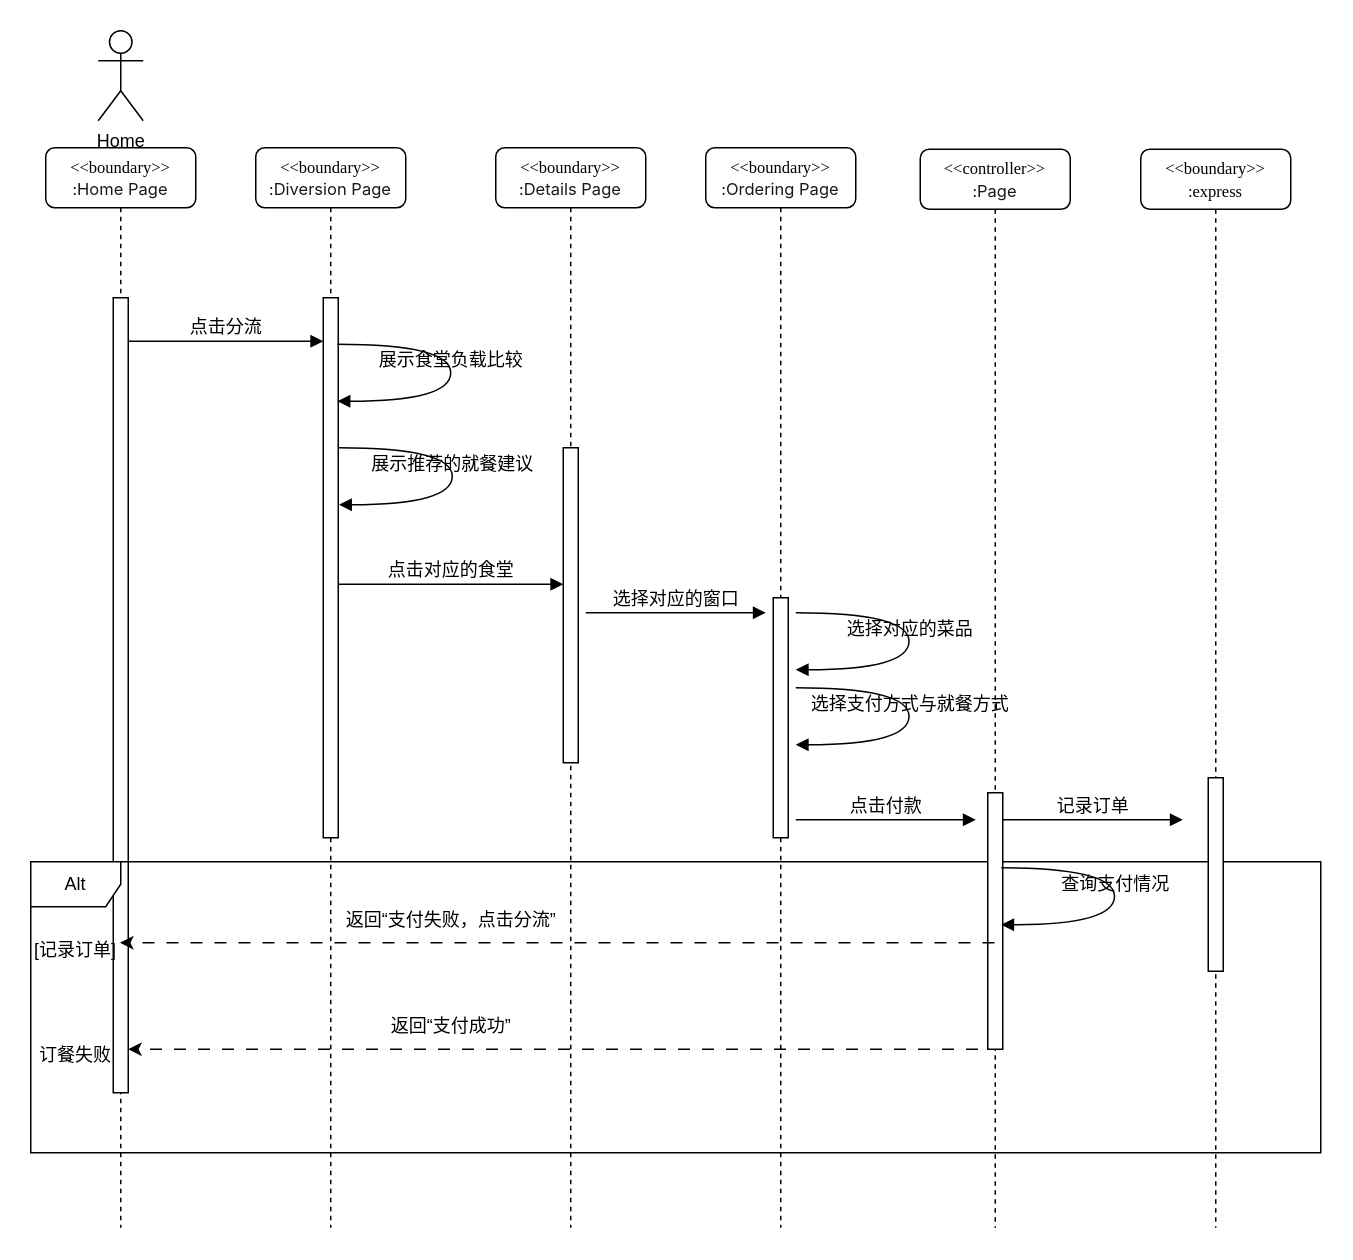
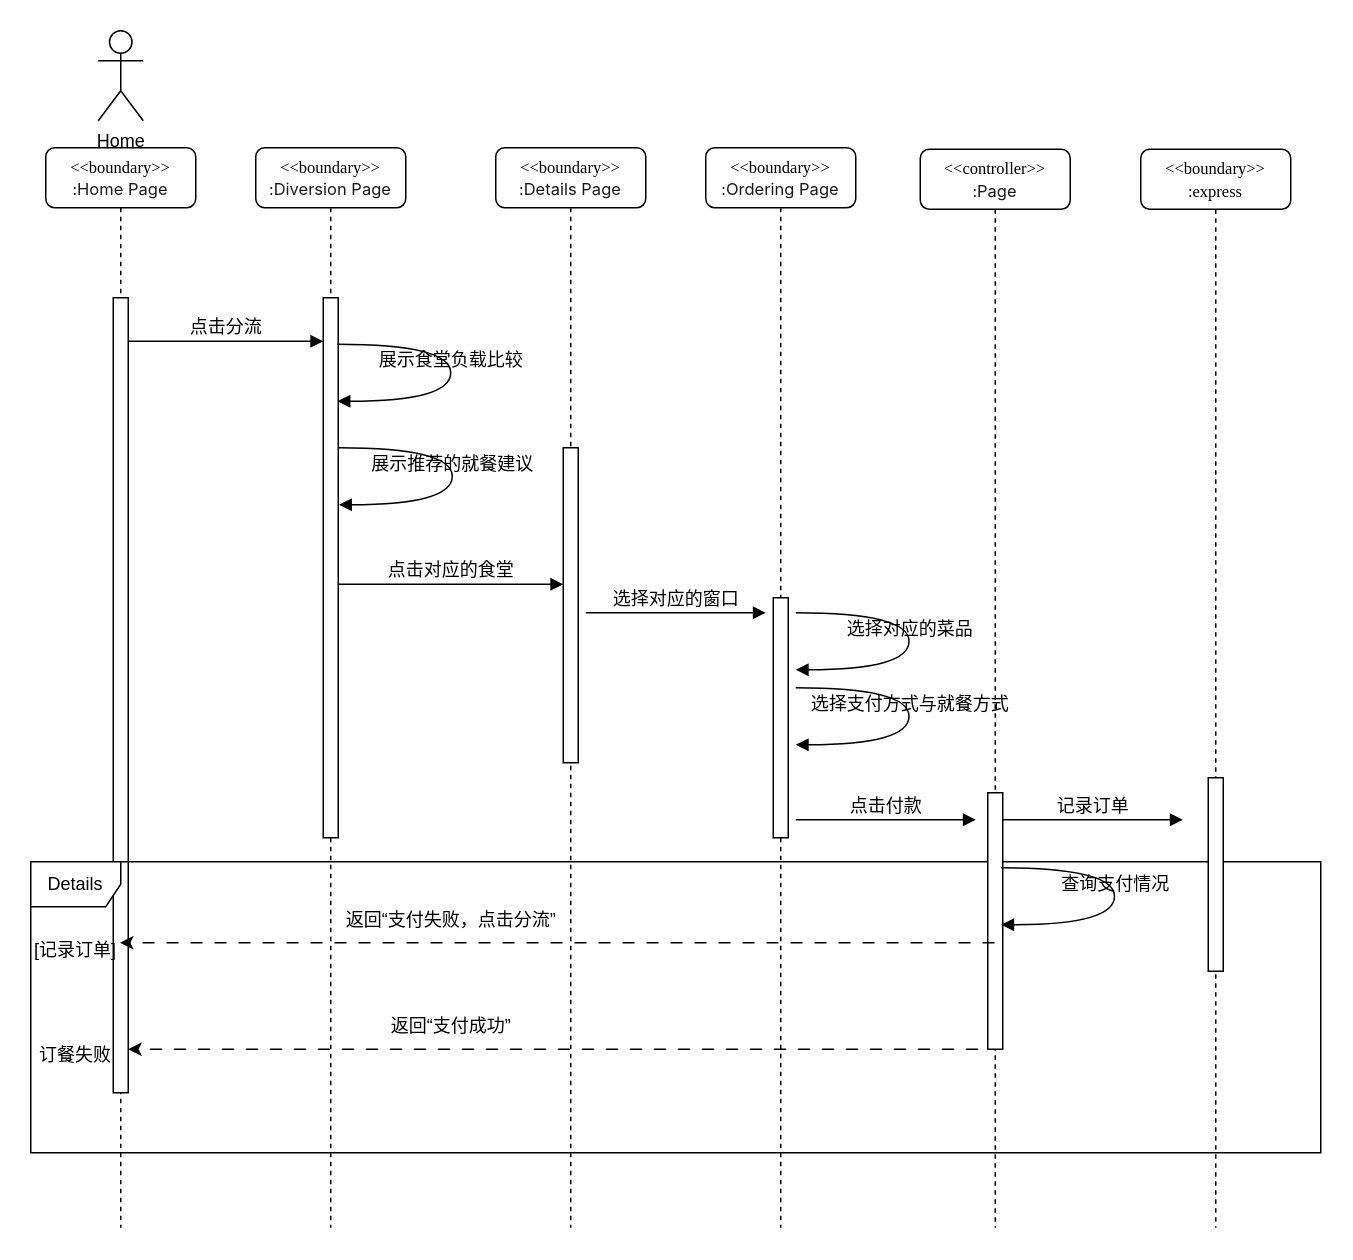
  <mxCell id="0" />
  <mxCell id="1" parent="0" />
  <mxCell id="2" value="&lt;div&gt;&lt;font style=&quot;font-size: 11px;&quot;&gt;&amp;lt;&amp;lt;boundary&amp;gt;&amp;gt;&lt;/font&gt;&lt;/div&gt;&lt;font style=&quot;font-size: 11px;&quot;&gt;:&lt;span style=&quot;color: rgba(0, 0, 0, 0.9); font-family: -apple-system, &amp;quot;system-ui&amp;quot;, &amp;quot;Segoe UI&amp;quot;, system-ui, -apple-system, &amp;quot;Segoe UI&amp;quot;, Roboto, Ubuntu, Cantarell, &amp;quot;Noto Sans&amp;quot;, sans-serif, Arial, &amp;quot;PingFang SC&amp;quot;, &amp;quot;Source Han Sans SC&amp;quot;, &amp;quot;Microsoft YaHei UI&amp;quot;, &amp;quot;Microsoft YaHei&amp;quot;, &amp;quot;Noto Sans CJK SC&amp;quot;, sans-serif; text-align: left; white-space-collapse: preserve; background-color: rgb(255, 255, 255);&quot;&gt;Diversion Page&lt;/span&gt;&lt;/font&gt;" style="shape=umlLifeline;perimeter=lifelinePerimeter;whiteSpace=wrap;html=1;container=1;collapsible=0;recursiveResize=0;outlineConnect=0;rounded=1;shadow=0;comic=0;labelBackgroundColor=none;strokeWidth=1;fontFamily=Verdana;fontSize=12;align=center;" parent="1" vertex="1"><mxGeometry x="170" y="98" width="100" height="720" as="geometry" /></mxCell>
  <mxCell id="3" value="" style="html=1;points=[];perimeter=orthogonalPerimeter;rounded=0;shadow=0;comic=0;labelBackgroundColor=none;strokeWidth=1;fontFamily=Verdana;fontSize=12;align=center;" parent="2" vertex="1"><mxGeometry x="45" y="100" width="10" height="360" as="geometry" /></mxCell>
  <mxCell id="4" value="&lt;div&gt;&lt;font style=&quot;font-size: 11px;&quot;&gt;&amp;lt;&amp;lt;boundary&amp;gt;&amp;gt;&lt;/font&gt;&lt;/div&gt;&lt;font style=&quot;font-size: 11px;&quot;&gt;:&lt;/font&gt;&lt;span style=&quot;color: rgba(0, 0, 0, 0.9); font-family: -apple-system, &amp;quot;system-ui&amp;quot;, &amp;quot;Segoe UI&amp;quot;, system-ui, -apple-system, &amp;quot;Segoe UI&amp;quot;, Roboto, Ubuntu, Cantarell, &amp;quot;Noto Sans&amp;quot;, sans-serif, Arial, &amp;quot;PingFang SC&amp;quot;, &amp;quot;Source Han Sans SC&amp;quot;, &amp;quot;Microsoft YaHei UI&amp;quot;, &amp;quot;Microsoft YaHei&amp;quot;, &amp;quot;Noto Sans CJK SC&amp;quot;, sans-serif; text-align: left; white-space-collapse: preserve; background-color: rgb(255, 255, 255);&quot;&gt;&lt;font style=&quot;font-size: 11px;&quot;&gt;Details Page&lt;/font&gt;&lt;/span&gt;" style="shape=umlLifeline;perimeter=lifelinePerimeter;whiteSpace=wrap;html=1;container=1;collapsible=0;recursiveResize=0;outlineConnect=0;rounded=1;shadow=0;comic=0;labelBackgroundColor=none;strokeWidth=1;fontFamily=Verdana;fontSize=12;align=center;" parent="1" vertex="1"><mxGeometry x="330" y="98" width="100" height="720" as="geometry" /></mxCell>
  <mxCell id="5" value="" style="html=1;points=[];perimeter=orthogonalPerimeter;rounded=0;shadow=0;comic=0;labelBackgroundColor=none;strokeWidth=1;fontFamily=Verdana;fontSize=12;align=center;" parent="4" vertex="1"><mxGeometry x="45" y="200" width="10" height="210" as="geometry" /></mxCell>
  <mxCell id="6" value="返回“支付成功”" style="text;html=1;align=center;verticalAlign=middle;resizable=0;points=[];autosize=1;strokeColor=none;fillColor=none;" vertex="1" parent="4"><mxGeometry x="-80" y="571" width="100" height="30" as="geometry" /></mxCell>
  <mxCell id="7" value="&lt;div&gt;&lt;font style=&quot;font-size: 11px;&quot;&gt;&amp;lt;&amp;lt;boundary&amp;gt;&amp;gt;&lt;/font&gt;&lt;/div&gt;&lt;font style=&quot;font-size: 11px;&quot;&gt;:&lt;span style=&quot;color: rgba(0, 0, 0, 0.9); font-family: -apple-system, &amp;quot;system-ui&amp;quot;, &amp;quot;Segoe UI&amp;quot;, system-ui, -apple-system, &amp;quot;Segoe UI&amp;quot;, Roboto, Ubuntu, Cantarell, &amp;quot;Noto Sans&amp;quot;, sans-serif, Arial, &amp;quot;PingFang SC&amp;quot;, &amp;quot;Source Han Sans SC&amp;quot;, &amp;quot;Microsoft YaHei UI&amp;quot;, &amp;quot;Microsoft YaHei&amp;quot;, &amp;quot;Noto Sans CJK SC&amp;quot;, sans-serif; text-align: left; white-space-collapse: preserve; background-color: rgb(255, 255, 255);&quot;&gt;Ordering Page&lt;/span&gt;&lt;/font&gt;" style="shape=umlLifeline;perimeter=lifelinePerimeter;whiteSpace=wrap;html=1;container=1;collapsible=0;recursiveResize=0;outlineConnect=0;rounded=1;shadow=0;comic=0;labelBackgroundColor=none;strokeWidth=1;fontFamily=Verdana;fontSize=12;align=center;" parent="1" vertex="1"><mxGeometry x="470" y="98" width="100" height="720" as="geometry" /></mxCell>
  <mxCell id="8" value="" style="html=1;points=[];perimeter=orthogonalPerimeter;rounded=0;shadow=0;comic=0;labelBackgroundColor=none;strokeWidth=1;fontFamily=Verdana;fontSize=12;align=center;" vertex="1" parent="7"><mxGeometry x="45" y="300" width="10" height="160" as="geometry" /></mxCell>
  <mxCell id="9" value="" style="endArrow=classic;html=1;rounded=0;dashed=1;dashPattern=8 8;" edge="1" parent="7"><mxGeometry width="50" height="50" relative="1" as="geometry"><mxPoint x="197.5" y="601" as="sourcePoint" /><mxPoint x="-385" y="601" as="targetPoint" /></mxGeometry></mxCell>
  <mxCell id="10" value="&lt;div&gt;&lt;font style=&quot;font-size: 11px;&quot;&gt;&amp;lt;&amp;lt;boundary&amp;gt;&amp;gt;&lt;/font&gt;&lt;/div&gt;&lt;font style=&quot;font-size: 11px;&quot;&gt;:&lt;span style=&quot;color: rgba(0, 0, 0, 0.9); font-family: -apple-system, &amp;quot;system-ui&amp;quot;, &amp;quot;Segoe UI&amp;quot;, system-ui, -apple-system, &amp;quot;Segoe UI&amp;quot;, Roboto, Ubuntu, Cantarell, &amp;quot;Noto Sans&amp;quot;, sans-serif, Arial, &amp;quot;PingFang SC&amp;quot;, &amp;quot;Source Han Sans SC&amp;quot;, &amp;quot;Microsoft YaHei UI&amp;quot;, &amp;quot;Microsoft YaHei&amp;quot;, &amp;quot;Noto Sans CJK SC&amp;quot;, sans-serif; text-align: left; white-space-collapse: preserve; background-color: rgb(255, 255, 255);&quot;&gt;Home Page&lt;/span&gt;&lt;/font&gt;" style="shape=umlLifeline;perimeter=lifelinePerimeter;whiteSpace=wrap;html=1;container=1;collapsible=0;recursiveResize=0;outlineConnect=0;rounded=1;shadow=0;comic=0;labelBackgroundColor=none;strokeWidth=1;fontFamily=Verdana;fontSize=12;align=center;" parent="1" vertex="1"><mxGeometry x="30" y="98" width="100" height="720" as="geometry" /></mxCell>
  <mxCell id="11" value="" style="html=1;points=[];perimeter=orthogonalPerimeter;rounded=0;shadow=0;comic=0;labelBackgroundColor=none;strokeWidth=1;fontFamily=Verdana;fontSize=12;align=center;" parent="10" vertex="1"><mxGeometry x="45" y="100" width="10" height="530" as="geometry" /></mxCell>
  <mxCell id="12" value="点击分流" style="html=1;verticalAlign=bottom;endArrow=block;entryX=0;entryY=0;labelBackgroundColor=none;fontFamily=Verdana;fontSize=12;edgeStyle=elbowEdgeStyle;elbow=vertical;" parent="1" edge="1"><mxGeometry relative="1" as="geometry"><mxPoint x="85" y="227" as="sourcePoint" /><mxPoint x="215" y="227" as="targetPoint" /><mxPoint as="offset" /></mxGeometry></mxCell>
  <mxCell id="13" value="点击对应的食堂" style="html=1;verticalAlign=bottom;endArrow=block;entryX=0;entryY=0;labelBackgroundColor=none;fontFamily=Verdana;fontSize=12;edgeStyle=elbowEdgeStyle;elbow=vertical;" parent="1" edge="1"><mxGeometry relative="1" as="geometry"><mxPoint x="225" y="389" as="sourcePoint" /><mxPoint x="375" y="389" as="targetPoint" /></mxGeometry></mxCell>
  <mxCell id="14" value="展示食堂负载比较" style="html=1;verticalAlign=bottom;endArrow=block;labelBackgroundColor=none;fontFamily=Verdana;fontSize=12;elbow=vertical;edgeStyle=orthogonalEdgeStyle;curved=1;" parent="1" edge="1"><mxGeometry relative="1" as="geometry"><mxPoint x="224.5" y="229" as="sourcePoint" /><mxPoint x="224.5" y="267" as="targetPoint" /><Array as="points"><mxPoint x="300" y="229" /><mxPoint x="300" y="267" /></Array></mxGeometry></mxCell>
  <mxCell id="15" value="展示推荐的就餐建议" style="html=1;verticalAlign=bottom;endArrow=block;labelBackgroundColor=none;fontFamily=Verdana;fontSize=12;elbow=vertical;edgeStyle=orthogonalEdgeStyle;curved=1;" parent="1" edge="1"><mxGeometry relative="1" as="geometry"><mxPoint x="225.5" y="298" as="sourcePoint" /><mxPoint x="225.5" y="336" as="targetPoint" /><Array as="points"><mxPoint x="301" y="298" /><mxPoint x="301" y="336" /></Array></mxGeometry></mxCell>
  <mxCell id="16" value="Home" style="shape=umlActor;verticalLabelPosition=bottom;verticalAlign=top;html=1;outlineConnect=0;" parent="1" vertex="1"><mxGeometry x="65" y="20" width="30" height="60" as="geometry" /></mxCell>
- <mxCell id="17" value="Alt" style="shape=umlFrame;whiteSpace=wrap;html=1;pointerEvents=0;" parent="1" vertex="1"><mxGeometry x="20" y="574" width="860" height="194" as="geometry" /></mxCell>
+ <mxCell id="17" value="Details" style="shape=umlFrame;whiteSpace=wrap;html=1;pointerEvents=0;" parent="1" vertex="1"><mxGeometry x="20" y="574" width="860" height="194" as="geometry" /></mxCell>
  <mxCell id="18" value="[记录订单]" style="text;html=1;align=center;verticalAlign=middle;whiteSpace=wrap;rounded=0;" parent="1" vertex="1"><mxGeometry x="20" y="618" width="60" height="30" as="geometry" /></mxCell>
  <mxCell id="19" value="订餐失败" style="text;html=1;align=center;verticalAlign=middle;whiteSpace=wrap;rounded=0;" parent="1" vertex="1"><mxGeometry x="20" y="688" width="60" height="30" as="geometry" /></mxCell>
  <mxCell id="20" value="&lt;div&gt;&lt;font style=&quot;font-size: 11px;&quot;&gt;&amp;lt;&amp;lt;controller&amp;gt;&amp;gt;&lt;/font&gt;&lt;/div&gt;&lt;font style=&quot;font-size: 11px;&quot;&gt;:&lt;span style=&quot;color: rgba(0, 0, 0, 0.9); font-family: -apple-system, &amp;quot;system-ui&amp;quot;, &amp;quot;Segoe UI&amp;quot;, system-ui, -apple-system, &amp;quot;Segoe UI&amp;quot;, Roboto, Ubuntu, Cantarell, &amp;quot;Noto Sans&amp;quot;, sans-serif, Arial, &amp;quot;PingFang SC&amp;quot;, &amp;quot;Source Han Sans SC&amp;quot;, &amp;quot;Microsoft YaHei UI&amp;quot;, &amp;quot;Microsoft YaHei&amp;quot;, &amp;quot;Noto Sans CJK SC&amp;quot;, sans-serif; text-align: left; white-space-collapse: preserve; background-color: rgb(255, 255, 255);&quot;&gt;Page&lt;/span&gt;&lt;/font&gt;" style="shape=umlLifeline;perimeter=lifelinePerimeter;whiteSpace=wrap;html=1;container=1;collapsible=0;recursiveResize=0;outlineConnect=0;rounded=1;shadow=0;comic=0;labelBackgroundColor=none;strokeWidth=1;fontFamily=Verdana;fontSize=12;align=center;" parent="1" vertex="1"><mxGeometry x="613" y="99" width="100" height="719" as="geometry" /></mxCell>
  <mxCell id="21" value="" style="html=1;points=[];perimeter=orthogonalPerimeter;rounded=0;shadow=0;comic=0;labelBackgroundColor=none;strokeWidth=1;fontFamily=Verdana;fontSize=12;align=center;" vertex="1" parent="20"><mxGeometry x="45" y="429" width="10" height="171" as="geometry" /></mxCell>
  <mxCell id="22" value="&lt;div&gt;&lt;font style=&quot;font-size: 11px;&quot;&gt;&amp;lt;&amp;lt;boundary&amp;gt;&amp;gt;&lt;/font&gt;&lt;/div&gt;&lt;div&gt;&lt;span style=&quot;font-size: 11px;&quot;&gt;:express&lt;/span&gt;&lt;/div&gt;" style="shape=umlLifeline;perimeter=lifelinePerimeter;whiteSpace=wrap;html=1;container=1;collapsible=0;recursiveResize=0;outlineConnect=0;rounded=1;shadow=0;comic=0;labelBackgroundColor=none;strokeWidth=1;fontFamily=Verdana;fontSize=12;align=center;" parent="1" vertex="1"><mxGeometry x="760" y="99" width="100" height="719" as="geometry" /></mxCell>
  <mxCell id="23" value="" style="html=1;points=[];perimeter=orthogonalPerimeter;rounded=0;shadow=0;comic=0;labelBackgroundColor=none;strokeWidth=1;fontFamily=Verdana;fontSize=12;align=center;" parent="22" vertex="1"><mxGeometry x="45" y="419" width="10" height="129" as="geometry" /></mxCell>
  <mxCell id="24" value="记录订单" style="html=1;verticalAlign=bottom;endArrow=block;labelBackgroundColor=none;fontFamily=Verdana;fontSize=12;edgeStyle=elbowEdgeStyle;elbow=vertical;" edge="1" parent="22"><mxGeometry relative="1" as="geometry"><mxPoint x="-92" y="447" as="sourcePoint" /><mxPoint x="28" y="447" as="targetPoint" /></mxGeometry></mxCell>
  <mxCell id="25" value="选择对应的窗口" style="html=1;verticalAlign=bottom;endArrow=block;labelBackgroundColor=none;fontFamily=Verdana;fontSize=12;edgeStyle=elbowEdgeStyle;elbow=vertical;" edge="1" parent="1"><mxGeometry relative="1" as="geometry"><mxPoint x="390" y="408" as="sourcePoint" /><mxPoint x="510" y="408" as="targetPoint" /></mxGeometry></mxCell>
  <mxCell id="26" value="选择对应的菜品" style="html=1;verticalAlign=bottom;endArrow=block;labelBackgroundColor=none;fontFamily=Verdana;fontSize=12;elbow=vertical;edgeStyle=orthogonalEdgeStyle;curved=1;" edge="1" parent="1"><mxGeometry relative="1" as="geometry"><mxPoint x="530" y="408" as="sourcePoint" /><mxPoint x="530" y="446" as="targetPoint" /><Array as="points"><mxPoint x="605.5" y="408" /><mxPoint x="605.5" y="446" /></Array></mxGeometry></mxCell>
  <mxCell id="27" value="选择支付方式与就餐方式" style="html=1;verticalAlign=bottom;endArrow=block;labelBackgroundColor=none;fontFamily=Verdana;fontSize=12;elbow=vertical;edgeStyle=orthogonalEdgeStyle;curved=1;" edge="1" parent="1"><mxGeometry relative="1" as="geometry"><mxPoint x="530" y="458" as="sourcePoint" /><mxPoint x="530" y="496" as="targetPoint" /><Array as="points"><mxPoint x="605.5" y="458" /><mxPoint x="605.5" y="496" /></Array></mxGeometry></mxCell>
  <mxCell id="28" value="点击付款" style="html=1;verticalAlign=bottom;endArrow=block;labelBackgroundColor=none;fontFamily=Verdana;fontSize=12;edgeStyle=elbowEdgeStyle;elbow=vertical;" edge="1" parent="1"><mxGeometry relative="1" as="geometry"><mxPoint x="530" y="546" as="sourcePoint" /><mxPoint x="650" y="546" as="targetPoint" /></mxGeometry></mxCell>
  <mxCell id="29" value="查询支付情况" style="html=1;verticalAlign=bottom;endArrow=block;labelBackgroundColor=none;fontFamily=Verdana;fontSize=12;elbow=vertical;edgeStyle=orthogonalEdgeStyle;curved=1;" edge="1" parent="1"><mxGeometry relative="1" as="geometry"><mxPoint x="667" y="578" as="sourcePoint" /><mxPoint x="667" y="616" as="targetPoint" /><Array as="points"><mxPoint x="742.5" y="578" /><mxPoint x="742.5" y="616" /></Array></mxGeometry></mxCell>
  <mxCell id="30" value="" style="endArrow=classic;html=1;rounded=0;dashed=1;dashPattern=8 8;" edge="1" parent="1" target="10"><mxGeometry width="50" height="50" relative="1" as="geometry"><mxPoint x="662.5" y="628" as="sourcePoint" /><mxPoint x="384" y="628" as="targetPoint" /></mxGeometry></mxCell>
  <mxCell id="31" value="返回“支付失败，点击分流”" style="text;html=1;align=center;verticalAlign=middle;resizable=0;points=[];autosize=1;strokeColor=none;fillColor=none;" vertex="1" parent="1"><mxGeometry x="210" y="598" width="180" height="30" as="geometry" /></mxCell>
